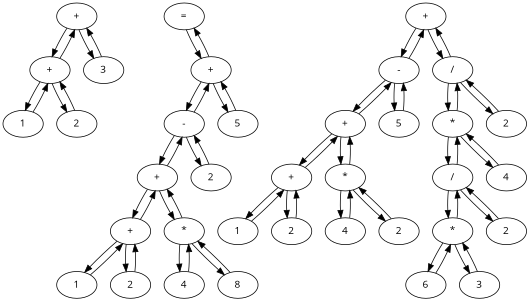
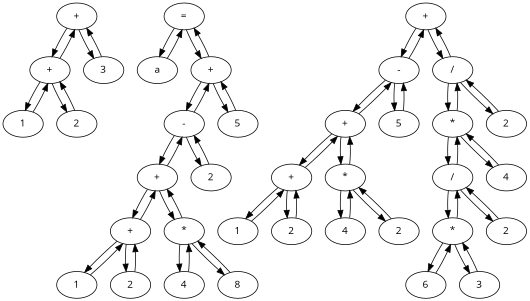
  digraph {
    fontname="Open Sans"
    node [fontname="Open Sans"]
    edge [fontname="Open Sans"]
    n1 [label="+"]
    n2 [label="+"]
    n3 [label=3]
    n4 [label=1]
    n5 [label=2]
    n6 [label="="]
+   n7 [label=a]
    n8 [label="+"]
    n9 [label="-"]
    n10 [label=5]
    n11 [label="+"]
    n12 [label=2]
    n13 [label="+"]
    n14 [label="*"]
    n15 [label=1]
    n16 [label=2]
    n17 [label=4]
    n18 [label=8]
    n19 [label="+"]
    n20 [label="-"]
    n21 [label="/"]
    n22 [label="+"]
    n23 [label=5]
    n24 [label="+"]
    n25 [label="*"]
    n26 [label=1]
    n27 [label=2]
    n28 [label=4]
    n29 [label=2]
    n30 [label="*"]
    n31 [label=2]
    n32 [label="/"]
    n33 [label=4]
    n34 [label="*"]
    n35 [label=2]
    n36 [label=6]
    n37 [label=3]
    n1 -> n2
    n1 -> n3
    n2 -> n1
    n2 -> n4
    n2 -> n5
    n3 -> n1
    n4 -> n2
    n5 -> n2
+   n6 -> n7
    n6 -> n8
+   n7 -> n6
    n8 -> n6
    n8 -> n9
    n8 -> n10
    n9 -> n8
    n9 -> n11
    n9 -> n12
    n10 -> n8
    n11 -> n9
    n11 -> n13
    n11 -> n14
    n12 -> n9
    n13 -> n11
    n13 -> n15
    n13 -> n16
    n14 -> n11
    n14 -> n17
    n14 -> n18
    n15 -> n13
    n16 -> n13
    n17 -> n14
    n18 -> n14
    n19 -> n20
    n19 -> n21
    n20 -> n19
    n20 -> n22
    n20 -> n23
    n21 -> n19
    n21 -> n30
    n21 -> n31
    n22 -> n20
    n22 -> n24
    n22 -> n25
    n23 -> n20
    n24 -> n22
    n24 -> n26
    n24 -> n27
    n25 -> n22
    n25 -> n28
    n25 -> n29
    n26 -> n24
    n27 -> n24
    n28 -> n25
    n29 -> n25
    n30 -> n21
    n30 -> n32
    n30 -> n33
    n31 -> n21
    n32 -> n30
    n32 -> n34
    n32 -> n35
    n33 -> n30
    n34 -> n32
    n34 -> n36
    n34 -> n37
    n35 -> n32
    n36 -> n34
    n37 -> n34
  }
